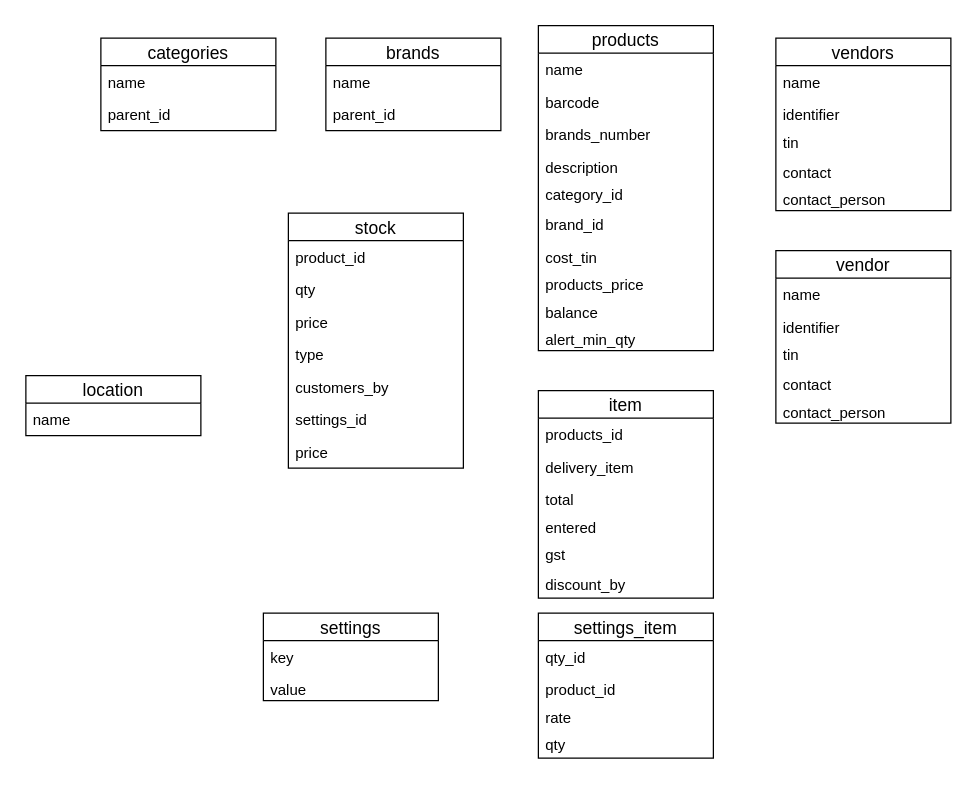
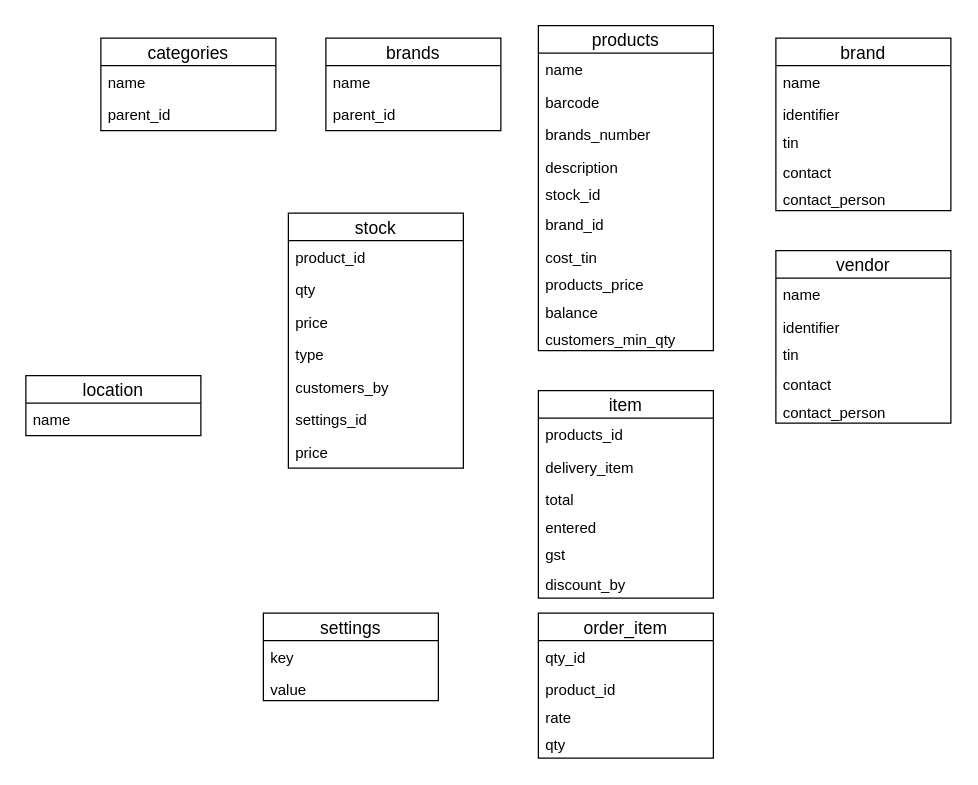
  <mxCell id="0" />
  <mxCell id="1" parent="0" />
  <mxCell id="2" value="brands" style="swimlane;fontStyle=0;childLayout=stackLayout;horizontal=1;startSize=22;horizontalStack=0;resizeParent=1;resizeParentMax=0;resizeLast=0;collapsible=1;marginBottom=0;align=center;fontSize=14;" parent="1" vertex="1"><mxGeometry x="260" y="30" width="140" height="74" as="geometry" /></mxCell>
  <mxCell id="3" value="name" style="text;strokeColor=none;fillColor=none;spacingLeft=4;spacingRight=4;overflow=hidden;rotatable=0;points=[[0,0.5],[1,0.5]];portConstraint=eastwest;fontSize=12;" parent="2" vertex="1"><mxGeometry y="22" width="140" height="26" as="geometry" /></mxCell>
  <mxCell id="4" value="parent_id" style="text;strokeColor=none;fillColor=none;spacingLeft=4;spacingRight=4;overflow=hidden;rotatable=0;points=[[0,0.5],[1,0.5]];portConstraint=eastwest;fontSize=12;" parent="2" vertex="1"><mxGeometry y="48" width="140" height="26" as="geometry" /></mxCell>
  <mxCell id="5" value="categories" style="swimlane;fontStyle=0;childLayout=stackLayout;horizontal=1;startSize=22;horizontalStack=0;resizeParent=1;resizeParentMax=0;resizeLast=0;collapsible=1;marginBottom=0;align=center;fontSize=14;" parent="1" vertex="1"><mxGeometry x="80" y="30" width="140" height="74" as="geometry" /></mxCell>
  <mxCell id="6" value="name" style="text;strokeColor=none;fillColor=none;spacingLeft=4;spacingRight=4;overflow=hidden;rotatable=0;points=[[0,0.5],[1,0.5]];portConstraint=eastwest;fontSize=12;" parent="5" vertex="1"><mxGeometry y="22" width="140" height="26" as="geometry" /></mxCell>
  <mxCell id="7" value="parent_id" style="text;strokeColor=none;fillColor=none;spacingLeft=4;spacingRight=4;overflow=hidden;rotatable=0;points=[[0,0.5],[1,0.5]];portConstraint=eastwest;fontSize=12;" parent="5" vertex="1"><mxGeometry y="48" width="140" height="26" as="geometry" /></mxCell>
- <mxCell id="8" value="vendors" style="swimlane;fontStyle=0;childLayout=stackLayout;horizontal=1;startSize=22;horizontalStack=0;resizeParent=1;resizeParentMax=0;resizeLast=0;collapsible=1;marginBottom=0;align=center;fontSize=14;" parent="1" vertex="1"><mxGeometry x="620" y="30" width="140" height="138" as="geometry" /></mxCell>
+ <mxCell id="8" value="brand" style="swimlane;fontStyle=0;childLayout=stackLayout;horizontal=1;startSize=22;horizontalStack=0;resizeParent=1;resizeParentMax=0;resizeLast=0;collapsible=1;marginBottom=0;align=center;fontSize=14;" parent="1" vertex="1"><mxGeometry x="620" y="30" width="140" height="138" as="geometry" /></mxCell>
  <mxCell id="9" value="name" style="text;strokeColor=none;fillColor=none;spacingLeft=4;spacingRight=4;overflow=hidden;rotatable=0;points=[[0,0.5],[1,0.5]];portConstraint=eastwest;fontSize=12;" parent="8" vertex="1"><mxGeometry y="22" width="140" height="26" as="geometry" /></mxCell>
  <mxCell id="10" value="identifier" style="text;strokeColor=none;fillColor=none;spacingLeft=4;spacingRight=4;overflow=hidden;rotatable=0;points=[[0,0.5],[1,0.5]];portConstraint=eastwest;fontSize=12;" parent="8" vertex="1"><mxGeometry y="48" width="140" height="22" as="geometry" /></mxCell>
  <mxCell id="11" value="tin" style="text;strokeColor=none;fillColor=none;spacingLeft=4;spacingRight=4;overflow=hidden;rotatable=0;points=[[0,0.5],[1,0.5]];portConstraint=eastwest;fontSize=12;" parent="8" vertex="1"><mxGeometry y="70" width="140" height="24" as="geometry" /></mxCell>
  <mxCell id="12" value="contact" style="text;strokeColor=none;fillColor=none;spacingLeft=4;spacingRight=4;overflow=hidden;rotatable=0;points=[[0,0.5],[1,0.5]];portConstraint=eastwest;fontSize=12;" parent="8" vertex="1"><mxGeometry y="94" width="140" height="22" as="geometry" /></mxCell>
  <mxCell id="13" value="contact_person" style="text;strokeColor=none;fillColor=none;spacingLeft=4;spacingRight=4;overflow=hidden;rotatable=0;points=[[0,0.5],[1,0.5]];portConstraint=eastwest;fontSize=12;" parent="8" vertex="1"><mxGeometry y="116" width="140" height="22" as="geometry" /></mxCell>
  <mxCell id="14" value="location" style="swimlane;fontStyle=0;childLayout=stackLayout;horizontal=1;startSize=22;horizontalStack=0;resizeParent=1;resizeParentMax=0;resizeLast=0;collapsible=1;marginBottom=0;align=center;fontSize=14;" parent="1" vertex="1"><mxGeometry x="20" y="300" width="140" height="48" as="geometry" /></mxCell>
  <mxCell id="15" value="name" style="text;strokeColor=none;fillColor=none;spacingLeft=4;spacingRight=4;overflow=hidden;rotatable=0;points=[[0,0.5],[1,0.5]];portConstraint=eastwest;fontSize=12;" parent="14" vertex="1"><mxGeometry y="22" width="140" height="26" as="geometry" /></mxCell>
- <mxCell id="16" value="settings_item" style="swimlane;fontStyle=0;childLayout=stackLayout;horizontal=1;startSize=22;horizontalStack=0;resizeParent=1;resizeParentMax=0;resizeLast=0;collapsible=1;marginBottom=0;align=center;fontSize=14;" parent="1" vertex="1"><mxGeometry x="430" y="490" width="140" height="116" as="geometry" /></mxCell>
+ <mxCell id="16" value="order_item" style="swimlane;fontStyle=0;childLayout=stackLayout;horizontal=1;startSize=22;horizontalStack=0;resizeParent=1;resizeParentMax=0;resizeLast=0;collapsible=1;marginBottom=0;align=center;fontSize=14;" parent="1" vertex="1"><mxGeometry x="430" y="490" width="140" height="116" as="geometry" /></mxCell>
  <mxCell id="17" value="qty_id" style="text;strokeColor=none;fillColor=none;spacingLeft=4;spacingRight=4;overflow=hidden;rotatable=0;points=[[0,0.5],[1,0.5]];portConstraint=eastwest;fontSize=12;" parent="16" vertex="1"><mxGeometry y="22" width="140" height="26" as="geometry" /></mxCell>
  <mxCell id="18" value="product_id" style="text;strokeColor=none;fillColor=none;spacingLeft=4;spacingRight=4;overflow=hidden;rotatable=0;points=[[0,0.5],[1,0.5]];portConstraint=eastwest;fontSize=12;" parent="16" vertex="1"><mxGeometry y="48" width="140" height="22" as="geometry" /></mxCell>
  <mxCell id="19" value="rate" style="text;strokeColor=none;fillColor=none;spacingLeft=4;spacingRight=4;overflow=hidden;rotatable=0;points=[[0,0.5],[1,0.5]];portConstraint=eastwest;fontSize=12;" parent="16" vertex="1"><mxGeometry y="70" width="140" height="22" as="geometry" /></mxCell>
  <mxCell id="20" value="qty" style="text;strokeColor=none;fillColor=none;spacingLeft=4;spacingRight=4;overflow=hidden;rotatable=0;points=[[0,0.5],[1,0.5]];portConstraint=eastwest;fontSize=12;" parent="16" vertex="1"><mxGeometry y="92" width="140" height="24" as="geometry" /></mxCell>
  <mxCell id="21" value="settings" style="swimlane;fontStyle=0;childLayout=stackLayout;horizontal=1;startSize=22;horizontalStack=0;resizeParent=1;resizeParentMax=0;resizeLast=0;collapsible=1;marginBottom=0;align=center;fontSize=14;" parent="1" vertex="1"><mxGeometry x="210" y="490" width="140" height="70" as="geometry" /></mxCell>
  <mxCell id="22" value="key" style="text;strokeColor=none;fillColor=none;spacingLeft=4;spacingRight=4;overflow=hidden;rotatable=0;points=[[0,0.5],[1,0.5]];portConstraint=eastwest;fontSize=12;" parent="21" vertex="1"><mxGeometry y="22" width="140" height="26" as="geometry" /></mxCell>
  <mxCell id="23" value="value" style="text;strokeColor=none;fillColor=none;spacingLeft=4;spacingRight=4;overflow=hidden;rotatable=0;points=[[0,0.5],[1,0.5]];portConstraint=eastwest;fontSize=12;" parent="21" vertex="1"><mxGeometry y="48" width="140" height="22" as="geometry" /></mxCell>
  <mxCell id="24" value="vendor" style="swimlane;fontStyle=0;childLayout=stackLayout;horizontal=1;startSize=22;horizontalStack=0;resizeParent=1;resizeParentMax=0;resizeLast=0;collapsible=1;marginBottom=0;align=center;fontSize=14;" parent="1" vertex="1"><mxGeometry x="620" y="200" width="140" height="138" as="geometry" /></mxCell>
  <mxCell id="25" value="name" style="text;strokeColor=none;fillColor=none;spacingLeft=4;spacingRight=4;overflow=hidden;rotatable=0;points=[[0,0.5],[1,0.5]];portConstraint=eastwest;fontSize=12;" parent="24" vertex="1"><mxGeometry y="22" width="140" height="26" as="geometry" /></mxCell>
  <mxCell id="26" value="identifier" style="text;strokeColor=none;fillColor=none;spacingLeft=4;spacingRight=4;overflow=hidden;rotatable=0;points=[[0,0.5],[1,0.5]];portConstraint=eastwest;fontSize=12;" parent="24" vertex="1"><mxGeometry y="48" width="140" height="22" as="geometry" /></mxCell>
  <mxCell id="27" value="tin" style="text;strokeColor=none;fillColor=none;spacingLeft=4;spacingRight=4;overflow=hidden;rotatable=0;points=[[0,0.5],[1,0.5]];portConstraint=eastwest;fontSize=12;" parent="24" vertex="1"><mxGeometry y="70" width="140" height="24" as="geometry" /></mxCell>
  <mxCell id="28" value="contact" style="text;strokeColor=none;fillColor=none;spacingLeft=4;spacingRight=4;overflow=hidden;rotatable=0;points=[[0,0.5],[1,0.5]];portConstraint=eastwest;fontSize=12;" parent="24" vertex="1"><mxGeometry y="94" width="140" height="22" as="geometry" /></mxCell>
  <mxCell id="29" value="contact_person" style="text;strokeColor=none;fillColor=none;spacingLeft=4;spacingRight=4;overflow=hidden;rotatable=0;points=[[0,0.5],[1,0.5]];portConstraint=eastwest;fontSize=12;" parent="24" vertex="1"><mxGeometry y="116" width="140" height="22" as="geometry" /></mxCell>
  <mxCell id="30" value="products" style="swimlane;fontStyle=0;childLayout=stackLayout;horizontal=1;startSize=22;horizontalStack=0;resizeParent=1;resizeParentMax=0;resizeLast=0;collapsible=1;marginBottom=0;align=center;fontSize=14;" parent="1" vertex="1"><mxGeometry x="430" y="20" width="140" height="260" as="geometry" /></mxCell>
  <mxCell id="31" value="name" style="text;strokeColor=none;fillColor=none;spacingLeft=4;spacingRight=4;overflow=hidden;rotatable=0;points=[[0,0.5],[1,0.5]];portConstraint=eastwest;fontSize=12;" parent="30" vertex="1"><mxGeometry y="22" width="140" height="26" as="geometry" /></mxCell>
  <mxCell id="32" value="barcode" style="text;strokeColor=none;fillColor=none;spacingLeft=4;spacingRight=4;overflow=hidden;rotatable=0;points=[[0,0.5],[1,0.5]];portConstraint=eastwest;fontSize=12;" parent="30" vertex="1"><mxGeometry y="48" width="140" height="26" as="geometry" /></mxCell>
  <mxCell id="33" value="brands_number" style="text;strokeColor=none;fillColor=none;spacingLeft=4;spacingRight=4;overflow=hidden;rotatable=0;points=[[0,0.5],[1,0.5]];portConstraint=eastwest;fontSize=12;" parent="30" vertex="1"><mxGeometry y="74" width="140" height="26" as="geometry" /></mxCell>
  <mxCell id="34" value="description" style="text;strokeColor=none;fillColor=none;spacingLeft=4;spacingRight=4;overflow=hidden;rotatable=0;points=[[0,0.5],[1,0.5]];portConstraint=eastwest;fontSize=12;" parent="30" vertex="1"><mxGeometry y="100" width="140" height="22" as="geometry" /></mxCell>
- <mxCell id="35" value="category_id" style="text;strokeColor=none;fillColor=none;spacingLeft=4;spacingRight=4;overflow=hidden;rotatable=0;points=[[0,0.5],[1,0.5]];portConstraint=eastwest;fontSize=12;" parent="30" vertex="1"><mxGeometry y="122" width="140" height="24" as="geometry" /></mxCell>
+ <mxCell id="35" value="stock_id" style="text;strokeColor=none;fillColor=none;spacingLeft=4;spacingRight=4;overflow=hidden;rotatable=0;points=[[0,0.5],[1,0.5]];portConstraint=eastwest;fontSize=12;" parent="30" vertex="1"><mxGeometry y="122" width="140" height="24" as="geometry" /></mxCell>
  <mxCell id="36" value="brand_id" style="text;strokeColor=none;fillColor=none;spacingLeft=4;spacingRight=4;overflow=hidden;rotatable=0;points=[[0,0.5],[1,0.5]];portConstraint=eastwest;fontSize=12;" parent="30" vertex="1"><mxGeometry y="146" width="140" height="26" as="geometry" /></mxCell>
  <mxCell id="37" value="cost_tin" style="text;strokeColor=none;fillColor=none;spacingLeft=4;spacingRight=4;overflow=hidden;rotatable=0;points=[[0,0.5],[1,0.5]];portConstraint=eastwest;fontSize=12;" parent="30" vertex="1"><mxGeometry y="172" width="140" height="22" as="geometry" /></mxCell>
  <mxCell id="38" value="products_price" style="text;strokeColor=none;fillColor=none;spacingLeft=4;spacingRight=4;overflow=hidden;rotatable=0;points=[[0,0.5],[1,0.5]];portConstraint=eastwest;fontSize=12;" parent="30" vertex="1"><mxGeometry y="194" width="140" height="22" as="geometry" /></mxCell>
  <mxCell id="39" value="balance" style="text;strokeColor=none;fillColor=none;spacingLeft=4;spacingRight=4;overflow=hidden;rotatable=0;points=[[0,0.5],[1,0.5]];portConstraint=eastwest;fontSize=12;" parent="30" vertex="1"><mxGeometry y="216" width="140" height="22" as="geometry" /></mxCell>
- <mxCell id="40" value="alert_min_qty" style="text;strokeColor=none;fillColor=none;spacingLeft=4;spacingRight=4;overflow=hidden;rotatable=0;points=[[0,0.5],[1,0.5]];portConstraint=eastwest;fontSize=12;" parent="30" vertex="1"><mxGeometry y="238" width="140" height="22" as="geometry" /></mxCell>
+ <mxCell id="40" value="customers_min_qty" style="text;strokeColor=none;fillColor=none;spacingLeft=4;spacingRight=4;overflow=hidden;rotatable=0;points=[[0,0.5],[1,0.5]];portConstraint=eastwest;fontSize=12;" parent="30" vertex="1"><mxGeometry y="238" width="140" height="22" as="geometry" /></mxCell>
  <mxCell id="41" value="item" style="swimlane;fontStyle=0;childLayout=stackLayout;horizontal=1;startSize=22;horizontalStack=0;resizeParent=1;resizeParentMax=0;resizeLast=0;collapsible=1;marginBottom=0;align=center;fontSize=14;" parent="1" vertex="1"><mxGeometry x="430" y="312" width="140" height="166" as="geometry" /></mxCell>
  <mxCell id="42" value="products_id" style="text;strokeColor=none;fillColor=none;spacingLeft=4;spacingRight=4;overflow=hidden;rotatable=0;points=[[0,0.5],[1,0.5]];portConstraint=eastwest;fontSize=12;" parent="41" vertex="1"><mxGeometry y="22" width="140" height="26" as="geometry" /></mxCell>
  <mxCell id="43" value="delivery_item" style="text;strokeColor=none;fillColor=none;spacingLeft=4;spacingRight=4;overflow=hidden;rotatable=0;points=[[0,0.5],[1,0.5]];portConstraint=eastwest;fontSize=12;" vertex="1" parent="41"><mxGeometry y="48" width="140" height="26" as="geometry" /></mxCell>
  <mxCell id="44" value="total" style="text;strokeColor=none;fillColor=none;spacingLeft=4;spacingRight=4;overflow=hidden;rotatable=0;points=[[0,0.5],[1,0.5]];portConstraint=eastwest;fontSize=12;" parent="41" vertex="1"><mxGeometry y="74" width="140" height="22" as="geometry" /></mxCell>
  <mxCell id="45" value="entered" style="text;strokeColor=none;fillColor=none;spacingLeft=4;spacingRight=4;overflow=hidden;rotatable=0;points=[[0,0.5],[1,0.5]];portConstraint=eastwest;fontSize=12;" parent="41" vertex="1"><mxGeometry y="96" width="140" height="22" as="geometry" /></mxCell>
  <mxCell id="46" value="gst" style="text;strokeColor=none;fillColor=none;spacingLeft=4;spacingRight=4;overflow=hidden;rotatable=0;points=[[0,0.5],[1,0.5]];portConstraint=eastwest;fontSize=12;" parent="41" vertex="1"><mxGeometry y="118" width="140" height="24" as="geometry" /></mxCell>
  <mxCell id="47" value="discount_by" style="text;strokeColor=none;fillColor=none;spacingLeft=4;spacingRight=4;overflow=hidden;rotatable=0;points=[[0,0.5],[1,0.5]];portConstraint=eastwest;fontSize=12;" parent="41" vertex="1"><mxGeometry y="142" width="140" height="24" as="geometry" /></mxCell>
  <mxCell id="48" value="stock" style="swimlane;fontStyle=0;childLayout=stackLayout;horizontal=1;startSize=22;horizontalStack=0;resizeParent=1;resizeParentMax=0;resizeLast=0;collapsible=1;marginBottom=0;align=center;fontSize=14;" parent="1" vertex="1"><mxGeometry x="230" y="170" width="140" height="204" as="geometry" /></mxCell>
  <mxCell id="49" value="product_id" style="text;strokeColor=none;fillColor=none;spacingLeft=4;spacingRight=4;overflow=hidden;rotatable=0;points=[[0,0.5],[1,0.5]];portConstraint=eastwest;fontSize=12;" parent="48" vertex="1"><mxGeometry y="22" width="140" height="26" as="geometry" /></mxCell>
  <mxCell id="50" value="qty" style="text;strokeColor=none;fillColor=none;spacingLeft=4;spacingRight=4;overflow=hidden;rotatable=0;points=[[0,0.5],[1,0.5]];portConstraint=eastwest;fontSize=12;" parent="48" vertex="1"><mxGeometry y="48" width="140" height="26" as="geometry" /></mxCell>
  <mxCell id="51" value="price" style="text;strokeColor=none;fillColor=none;spacingLeft=4;spacingRight=4;overflow=hidden;rotatable=0;points=[[0,0.5],[1,0.5]];portConstraint=eastwest;fontSize=12;" parent="48" vertex="1"><mxGeometry y="74" width="140" height="26" as="geometry" /></mxCell>
  <mxCell id="52" value="type" style="text;strokeColor=none;fillColor=none;spacingLeft=4;spacingRight=4;overflow=hidden;rotatable=0;points=[[0,0.5],[1,0.5]];portConstraint=eastwest;fontSize=12;" parent="48" vertex="1"><mxGeometry y="100" width="140" height="26" as="geometry" /></mxCell>
  <mxCell id="53" value="customers_by" style="text;strokeColor=none;fillColor=none;spacingLeft=4;spacingRight=4;overflow=hidden;rotatable=0;points=[[0,0.5],[1,0.5]];portConstraint=eastwest;fontSize=12;" parent="48" vertex="1"><mxGeometry y="126" width="140" height="26" as="geometry" /></mxCell>
  <mxCell id="54" value="settings_id" style="text;strokeColor=none;fillColor=none;spacingLeft=4;spacingRight=4;overflow=hidden;rotatable=0;points=[[0,0.5],[1,0.5]];portConstraint=eastwest;fontSize=12;" vertex="1" parent="48"><mxGeometry y="152" width="140" height="26" as="geometry" /></mxCell>
  <mxCell id="55" value="price" style="text;strokeColor=none;fillColor=none;spacingLeft=4;spacingRight=4;overflow=hidden;rotatable=0;points=[[0,0.5],[1,0.5]];portConstraint=eastwest;fontSize=12;" vertex="1" parent="48"><mxGeometry y="178" width="140" height="26" as="geometry" /></mxCell>
